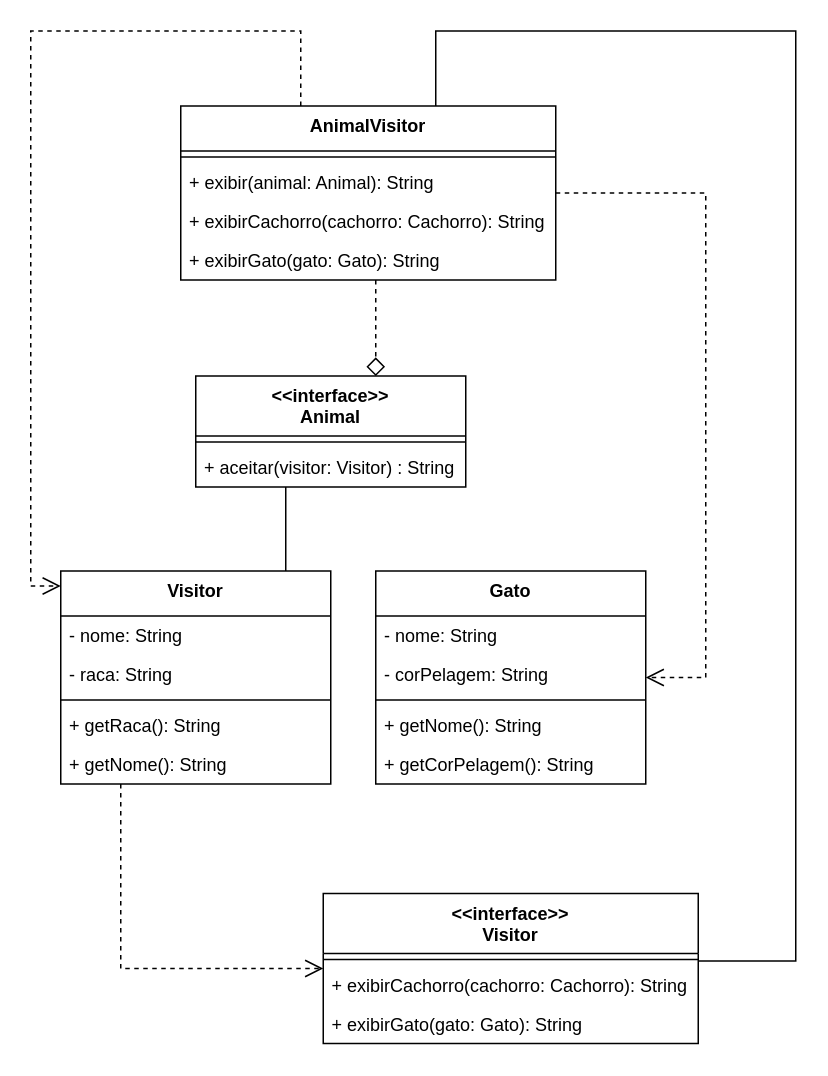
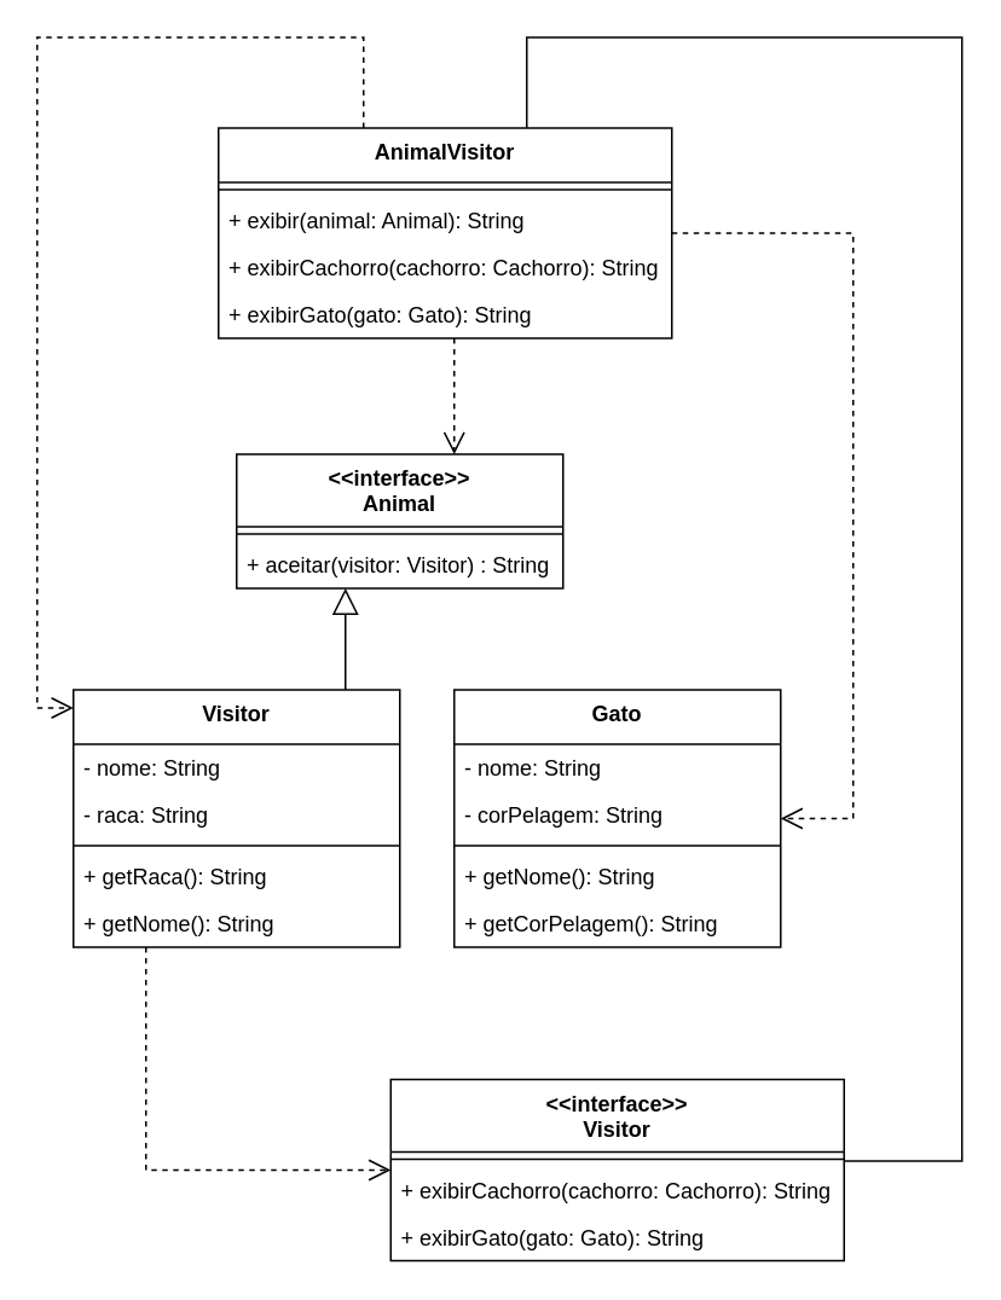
  <mxCell id="0" />
  <mxCell id="1" parent="0" />
  <mxCell id="2" value="&lt;div&gt;&amp;lt;&amp;lt;interface&amp;gt;&amp;gt;&lt;/div&gt;&lt;div&gt;Animal&lt;/div&gt;" style="swimlane;fontStyle=1;align=center;verticalAlign=top;childLayout=stackLayout;horizontal=1;startSize=40;horizontalStack=0;resizeParent=1;resizeParentMax=0;resizeLast=0;collapsible=0;marginBottom=0;whiteSpace=wrap;html=1;" vertex="1" parent="1"><mxGeometry x="130" y="250" width="180" height="74" as="geometry" /></mxCell>
  <mxCell id="3" value="" style="line;strokeWidth=1;fillColor=none;align=left;verticalAlign=middle;spacingTop=-1;spacingLeft=3;spacingRight=3;rotatable=0;labelPosition=right;points=[];portConstraint=eastwest;strokeColor=inherit;" vertex="1" parent="2"><mxGeometry y="40" width="180" height="8" as="geometry" /></mxCell>
  <mxCell id="4" value="+ aceitar(visitor: Visitor) : String" style="text;strokeColor=none;fillColor=none;align=left;verticalAlign=top;spacingLeft=4;spacingRight=4;overflow=hidden;rotatable=0;points=[[0,0.5],[1,0.5]];portConstraint=eastwest;whiteSpace=wrap;html=1;" vertex="1" parent="2"><mxGeometry y="48" width="180" height="26" as="geometry" /></mxCell>
  <mxCell id="5" style="edgeStyle=orthogonalEdgeStyle;rounded=0;orthogonalLoop=1;jettySize=auto;html=1;dashed=1;endArrow=open;endFill=0;endSize=10;" edge="1" parent="1" source="9" target="16"><mxGeometry relative="1" as="geometry"><mxPoint x="430" y="90" as="sourcePoint" /><mxPoint x="60" y="390" as="targetPoint" /><Array as="points"><mxPoint x="200" y="20" /><mxPoint x="20" y="20" /><mxPoint x="20" y="390" /></Array></mxGeometry></mxCell>
  <mxCell id="6" style="edgeStyle=orthogonalEdgeStyle;rounded=0;orthogonalLoop=1;jettySize=auto;html=1;endArrow=open;dashed=1;endFill=0;endSize=10;" edge="1" parent="1" source="9" target="26"><mxGeometry relative="1" as="geometry"><Array as="points"><mxPoint x="470" y="128" /><mxPoint x="470" y="451" /></Array></mxGeometry></mxCell>
- <mxCell id="7" style="edgeStyle=orthogonalEdgeStyle;rounded=0;orthogonalLoop=1;jettySize=auto;html=1;endArrow=diamond;dashed=1;endFill=0;endSize=10;" edge="1" parent="1" source="9" target="2"><mxGeometry relative="1" as="geometry"><Array as="points"><mxPoint x="250" y="230" /><mxPoint x="250" y="230" /></Array></mxGeometry></mxCell>
+ <mxCell id="7" style="edgeStyle=orthogonalEdgeStyle;rounded=0;orthogonalLoop=1;jettySize=auto;html=1;endArrow=open;dashed=1;endFill=0;endSize=10;" edge="1" parent="1" source="9" target="2"><mxGeometry relative="1" as="geometry"><Array as="points"><mxPoint x="250" y="230" /><mxPoint x="250" y="230" /></Array></mxGeometry></mxCell>
  <mxCell id="8" style="edgeStyle=orthogonalEdgeStyle;rounded=0;orthogonalLoop=1;jettySize=auto;html=1;endArrow=none;endFill=0;endSize=12;" edge="1" parent="1" source="9" target="22"><mxGeometry relative="1" as="geometry"><Array as="points"><mxPoint x="290" y="20" /><mxPoint x="530" y="20" /><mxPoint x="530" y="640" /></Array></mxGeometry></mxCell>
  <mxCell id="9" value="AnimalVisitor" style="swimlane;fontStyle=1;align=center;verticalAlign=top;childLayout=stackLayout;horizontal=1;startSize=30;horizontalStack=0;resizeParent=1;resizeParentMax=0;resizeLast=0;collapsible=0;marginBottom=0;whiteSpace=wrap;html=1;" vertex="1" parent="1"><mxGeometry x="120" y="70" width="250" height="116" as="geometry" /></mxCell>
  <mxCell id="10" value="" style="line;strokeWidth=1;fillColor=none;align=left;verticalAlign=middle;spacingTop=-1;spacingLeft=3;spacingRight=3;rotatable=0;labelPosition=right;points=[];portConstraint=eastwest;strokeColor=inherit;" vertex="1" parent="9"><mxGeometry y="30" width="250" height="8" as="geometry" /></mxCell>
  <mxCell id="11" value="+ exibir(animal: Animal): String" style="text;strokeColor=none;fillColor=none;align=left;verticalAlign=top;spacingLeft=4;spacingRight=4;overflow=hidden;rotatable=0;points=[[0,0.5],[1,0.5]];portConstraint=eastwest;whiteSpace=wrap;html=1;" vertex="1" parent="9"><mxGeometry y="38" width="250" height="26" as="geometry" /></mxCell>
  <mxCell id="12" value="+ exibirCachorro(cachorro: Cachorro): String" style="text;strokeColor=none;fillColor=none;align=left;verticalAlign=top;spacingLeft=4;spacingRight=4;overflow=hidden;rotatable=0;points=[[0,0.5],[1,0.5]];portConstraint=eastwest;whiteSpace=wrap;html=1;" vertex="1" parent="9"><mxGeometry y="64" width="250" height="26" as="geometry" /></mxCell>
  <mxCell id="13" value="+ exibirGato(gato: Gato): String" style="text;strokeColor=none;fillColor=none;align=left;verticalAlign=top;spacingLeft=4;spacingRight=4;overflow=hidden;rotatable=0;points=[[0,0.5],[1,0.5]];portConstraint=eastwest;whiteSpace=wrap;html=1;" vertex="1" parent="9"><mxGeometry y="90" width="250" height="26" as="geometry" /></mxCell>
- <mxCell id="14" style="edgeStyle=orthogonalEdgeStyle;rounded=0;orthogonalLoop=1;jettySize=auto;html=1;endArrow=none;endFill=0;endSize=12;" edge="1" parent="1" source="16" target="2"><mxGeometry relative="1" as="geometry"><Array as="points"><mxPoint x="190" y="340" /><mxPoint x="190" y="340" /></Array></mxGeometry></mxCell>
+ <mxCell id="14" style="edgeStyle=orthogonalEdgeStyle;rounded=0;orthogonalLoop=1;jettySize=auto;html=1;endArrow=block;endFill=0;endSize=12;" edge="1" parent="1" source="16" target="2"><mxGeometry relative="1" as="geometry"><Array as="points"><mxPoint x="190" y="340" /><mxPoint x="190" y="340" /></Array></mxGeometry></mxCell>
  <mxCell id="15" style="edgeStyle=orthogonalEdgeStyle;rounded=0;orthogonalLoop=1;jettySize=auto;html=1;endArrow=open;dashed=1;endFill=0;endSize=10;" edge="1" parent="1" source="16" target="22"><mxGeometry relative="1" as="geometry"><Array as="points"><mxPoint x="80" y="504" /></Array></mxGeometry></mxCell>
  <mxCell id="16" value="Visitor" style="swimlane;fontStyle=1;align=center;verticalAlign=top;childLayout=stackLayout;horizontal=1;startSize=30;horizontalStack=0;resizeParent=1;resizeParentMax=0;resizeLast=0;collapsible=0;marginBottom=0;whiteSpace=wrap;html=1;" vertex="1" parent="1"><mxGeometry x="40" y="380" width="180" height="142" as="geometry" /></mxCell>
  <mxCell id="17" value="- nome: String" style="text;strokeColor=none;fillColor=none;align=left;verticalAlign=top;spacingLeft=4;spacingRight=4;overflow=hidden;rotatable=0;points=[[0,0.5],[1,0.5]];portConstraint=eastwest;whiteSpace=wrap;html=1;" vertex="1" parent="16"><mxGeometry y="30" width="180" height="26" as="geometry" /></mxCell>
  <mxCell id="18" value="- raca: String" style="text;strokeColor=none;fillColor=none;align=left;verticalAlign=top;spacingLeft=4;spacingRight=4;overflow=hidden;rotatable=0;points=[[0,0.5],[1,0.5]];portConstraint=eastwest;whiteSpace=wrap;html=1;" vertex="1" parent="16"><mxGeometry y="56" width="180" height="26" as="geometry" /></mxCell>
  <mxCell id="19" value="" style="line;strokeWidth=1;fillColor=none;align=left;verticalAlign=middle;spacingTop=-1;spacingLeft=3;spacingRight=3;rotatable=0;labelPosition=right;points=[];portConstraint=eastwest;strokeColor=inherit;" vertex="1" parent="16"><mxGeometry y="82" width="180" height="8" as="geometry" /></mxCell>
  <mxCell id="20" value="+ getRaca(): String" style="text;strokeColor=none;fillColor=none;align=left;verticalAlign=top;spacingLeft=4;spacingRight=4;overflow=hidden;rotatable=0;points=[[0,0.5],[1,0.5]];portConstraint=eastwest;whiteSpace=wrap;html=1;" vertex="1" parent="16"><mxGeometry y="90" width="180" height="26" as="geometry" /></mxCell>
  <mxCell id="21" value="+ getNome(): String" style="text;strokeColor=none;fillColor=none;align=left;verticalAlign=top;spacingLeft=4;spacingRight=4;overflow=hidden;rotatable=0;points=[[0,0.5],[1,0.5]];portConstraint=eastwest;whiteSpace=wrap;html=1;" vertex="1" parent="16"><mxGeometry y="116" width="180" height="26" as="geometry" /></mxCell>
  <mxCell id="22" value="&lt;div&gt;&amp;lt;&amp;lt;interface&amp;gt;&amp;gt;&lt;/div&gt;&lt;div&gt;Visitor&lt;/div&gt;" style="swimlane;fontStyle=1;align=center;verticalAlign=top;childLayout=stackLayout;horizontal=1;startSize=40;horizontalStack=0;resizeParent=1;resizeParentMax=0;resizeLast=0;collapsible=0;marginBottom=0;whiteSpace=wrap;html=1;" vertex="1" parent="1"><mxGeometry x="215" y="595" width="250" height="100" as="geometry" /></mxCell>
  <mxCell id="23" value="" style="line;strokeWidth=1;fillColor=none;align=left;verticalAlign=middle;spacingTop=-1;spacingLeft=3;spacingRight=3;rotatable=0;labelPosition=right;points=[];portConstraint=eastwest;strokeColor=inherit;" vertex="1" parent="22"><mxGeometry y="40" width="250" height="8" as="geometry" /></mxCell>
  <mxCell id="24" value="+ exibirCachorro(cachorro: Cachorro): String" style="text;strokeColor=none;fillColor=none;align=left;verticalAlign=top;spacingLeft=4;spacingRight=4;overflow=hidden;rotatable=0;points=[[0,0.5],[1,0.5]];portConstraint=eastwest;whiteSpace=wrap;html=1;" vertex="1" parent="22"><mxGeometry y="48" width="250" height="26" as="geometry" /></mxCell>
  <mxCell id="25" value="+ exibirGato(gato: Gato): String" style="text;strokeColor=none;fillColor=none;align=left;verticalAlign=top;spacingLeft=4;spacingRight=4;overflow=hidden;rotatable=0;points=[[0,0.5],[1,0.5]];portConstraint=eastwest;whiteSpace=wrap;html=1;" vertex="1" parent="22"><mxGeometry y="74" width="250" height="26" as="geometry" /></mxCell>
  <mxCell id="26" value="Gato" style="swimlane;fontStyle=1;align=center;verticalAlign=top;childLayout=stackLayout;horizontal=1;startSize=30;horizontalStack=0;resizeParent=1;resizeParentMax=0;resizeLast=0;collapsible=0;marginBottom=0;whiteSpace=wrap;html=1;" vertex="1" parent="1"><mxGeometry x="250" y="380" width="180" height="142" as="geometry" /></mxCell>
  <mxCell id="27" value="- nome: String" style="text;strokeColor=none;fillColor=none;align=left;verticalAlign=top;spacingLeft=4;spacingRight=4;overflow=hidden;rotatable=0;points=[[0,0.5],[1,0.5]];portConstraint=eastwest;whiteSpace=wrap;html=1;" vertex="1" parent="26"><mxGeometry y="30" width="180" height="26" as="geometry" /></mxCell>
  <mxCell id="28" value="- corPelagem: String" style="text;strokeColor=none;fillColor=none;align=left;verticalAlign=top;spacingLeft=4;spacingRight=4;overflow=hidden;rotatable=0;points=[[0,0.5],[1,0.5]];portConstraint=eastwest;whiteSpace=wrap;html=1;" vertex="1" parent="26"><mxGeometry y="56" width="180" height="26" as="geometry" /></mxCell>
  <mxCell id="29" value="" style="line;strokeWidth=1;fillColor=none;align=left;verticalAlign=middle;spacingTop=-1;spacingLeft=3;spacingRight=3;rotatable=0;labelPosition=right;points=[];portConstraint=eastwest;strokeColor=inherit;" vertex="1" parent="26"><mxGeometry y="82" width="180" height="8" as="geometry" /></mxCell>
  <mxCell id="30" value="+ getNome(): String" style="text;strokeColor=none;fillColor=none;align=left;verticalAlign=top;spacingLeft=4;spacingRight=4;overflow=hidden;rotatable=0;points=[[0,0.5],[1,0.5]];portConstraint=eastwest;whiteSpace=wrap;html=1;" vertex="1" parent="26"><mxGeometry y="90" width="180" height="26" as="geometry" /></mxCell>
  <mxCell id="31" value="+ getCorPelagem(): String" style="text;strokeColor=none;fillColor=none;align=left;verticalAlign=top;spacingLeft=4;spacingRight=4;overflow=hidden;rotatable=0;points=[[0,0.5],[1,0.5]];portConstraint=eastwest;whiteSpace=wrap;html=1;" vertex="1" parent="26"><mxGeometry y="116" width="180" height="26" as="geometry" /></mxCell>
